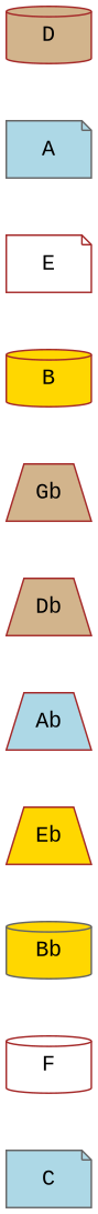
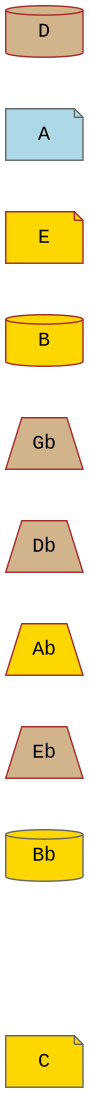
  graph {
    fontname="Liberation Mono"
    mindist=.1
    node [color=brown fillcolor=tan fontname="Liberation Mono" margin=0 shape=cylinder style=filled]
    edge [fontname="Liberation Mono" style=invis]
-   E [fillcolor=white shape=note]
+   E [fillcolor=gold shape=note]
    B [fillcolor=gold]
    Gb [shape=trapezium]
    Db [shape=trapezium]
-   Ab [fillcolor=lightblue shape=trapezium]
-   Eb [fillcolor=gold shape=trapezium]
+   Ab [fillcolor=gold shape=trapezium]
+   Eb [shape=trapezium]
    Bb [color=gray40 fillcolor=gold]
-   F [fillcolor=white]
-   C [color=gray40 fillcolor=lightblue shape=note]
+   C [color=gray40 fillcolor=gold shape=note]
    D
    A [color=gray40 fillcolor=lightblue shape=note]
    subgraph sub_1 {
      E
      B
      Gb
      Db
      Ab
      Eb
      Bb
-     F
      C
      D
      A
    }
    E -- B
    B -- Gb
    Gb -- Db
    Db -- Ab
    Ab -- Eb
    Eb -- Bb
-   Bb -- F
-   F -- C
    D -- A
    A -- E
  }
